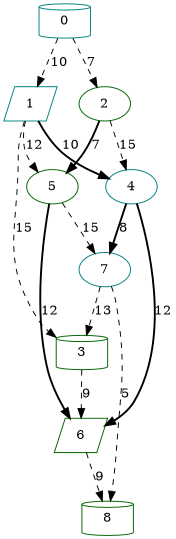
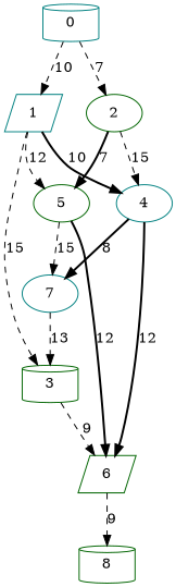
  digraph {
    node [color=darkgreen shape=ellipse]
    edge [style=dashed]
    0 [color=teal shape=cylinder]
    1 [color=teal shape=parallelogram]
    2
    3 [shape=cylinder]
    4 [color=teal]
    5
    6 [shape=parallelogram]
    7 [color=teal]
    8 [shape=cylinder]
    0 -> 1 [label=10]
    0 -> 2 [label=7]
    1 -> 3 [label=15]
    1 -> 4 [label=10 style=bold]
    1 -> 5 [label=12]
    2 -> 4 [label=15]
    2 -> 5 [label=7 style=bold]
    3 -> 6 [label=9]
    4 -> 6 [label=12 style=bold]
    4 -> 7 [label=8 style=bold]
    5 -> 6 [label=12 style=bold]
    5 -> 7 [label=15]
    6 -> 8 [label=9]
    7 -> 3 [label=13]
-   7 -> 8 [label=5]
  }
